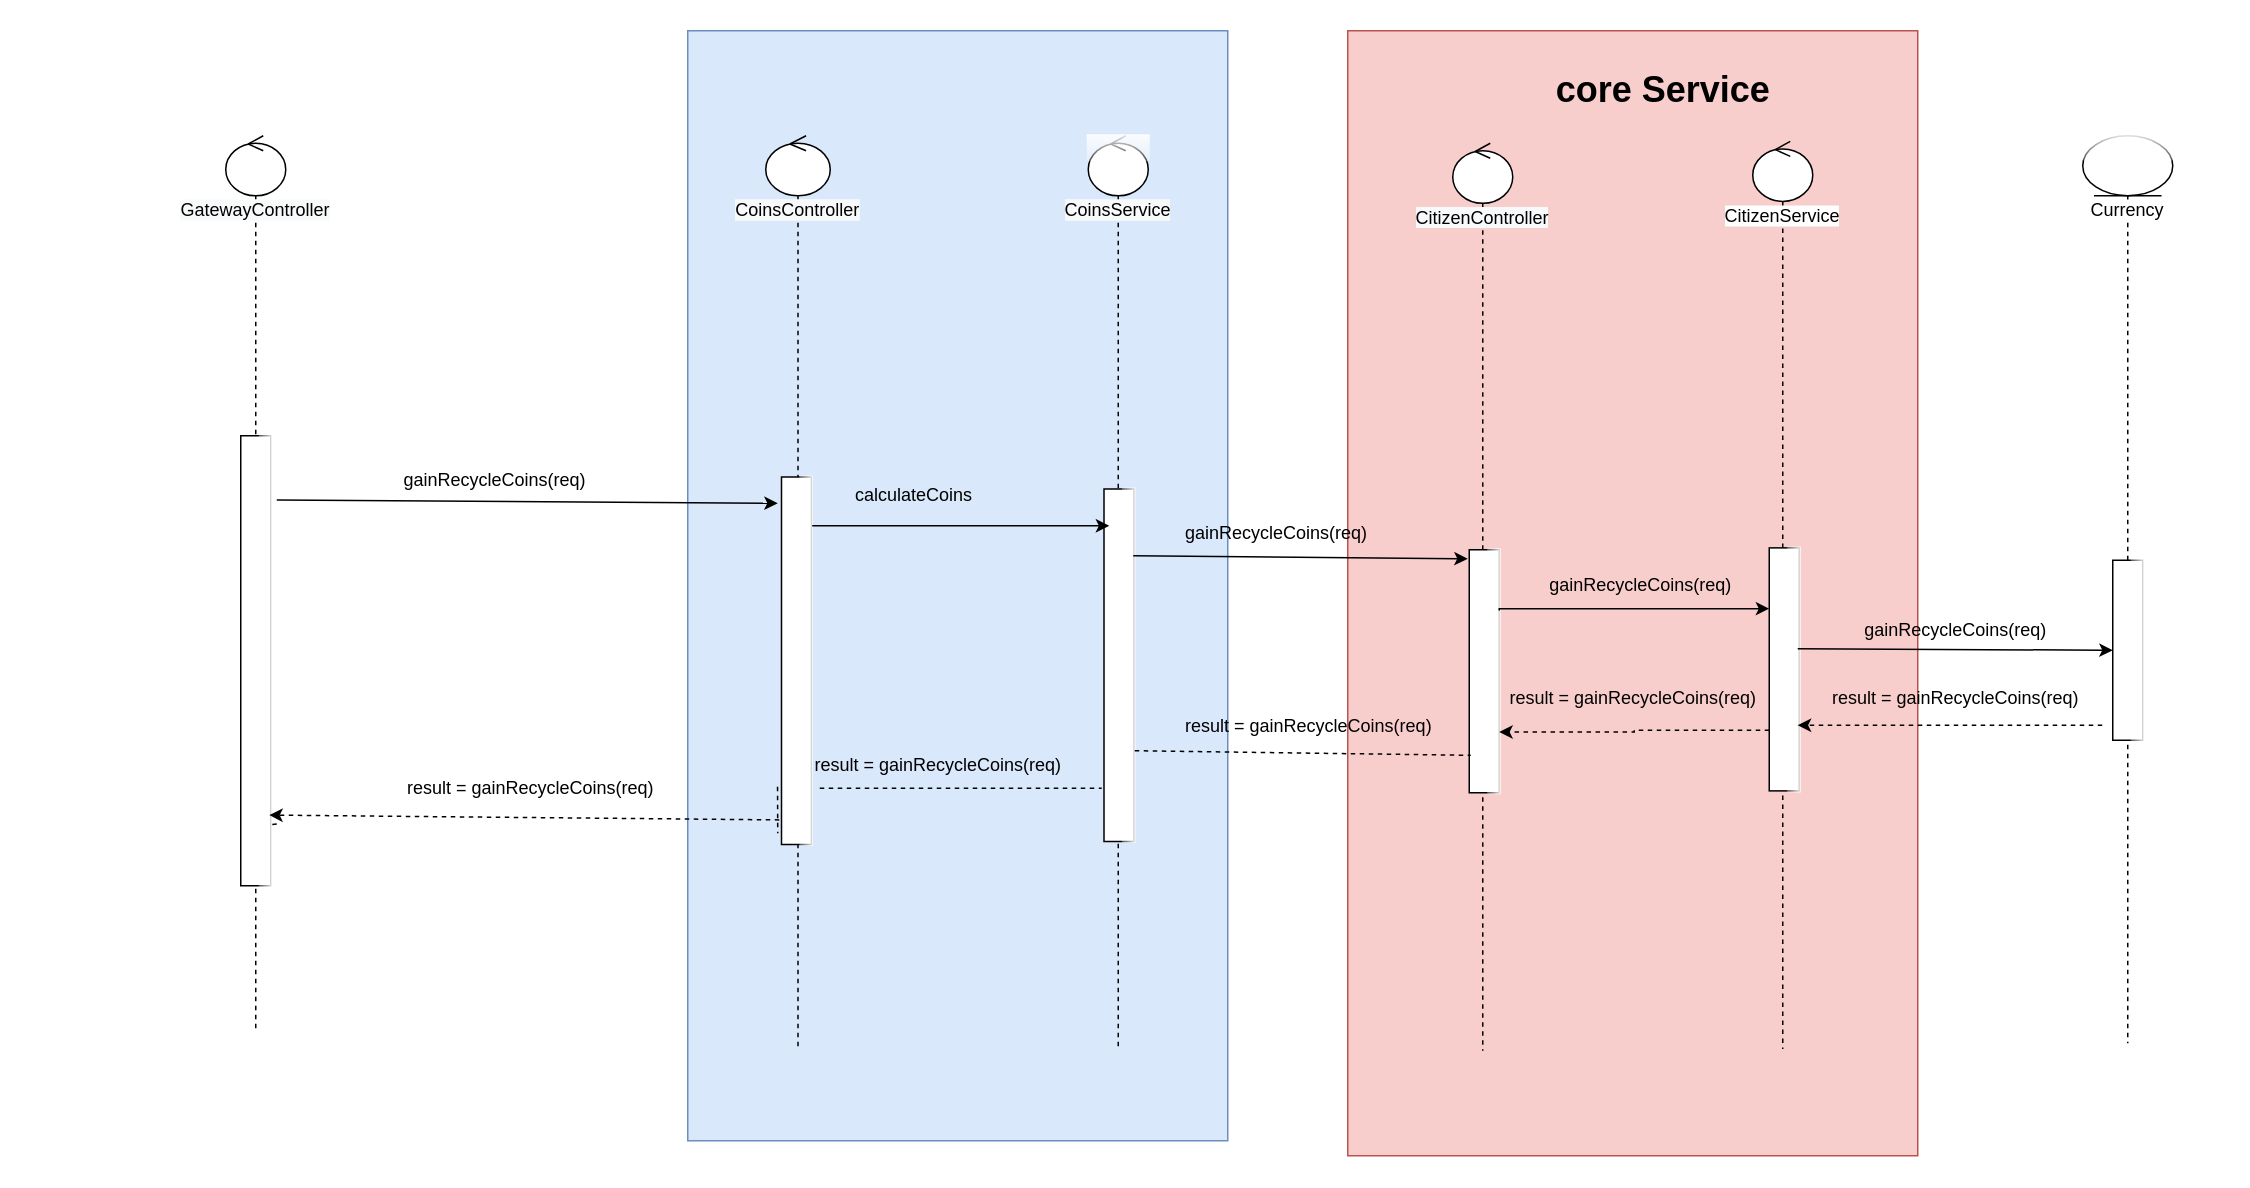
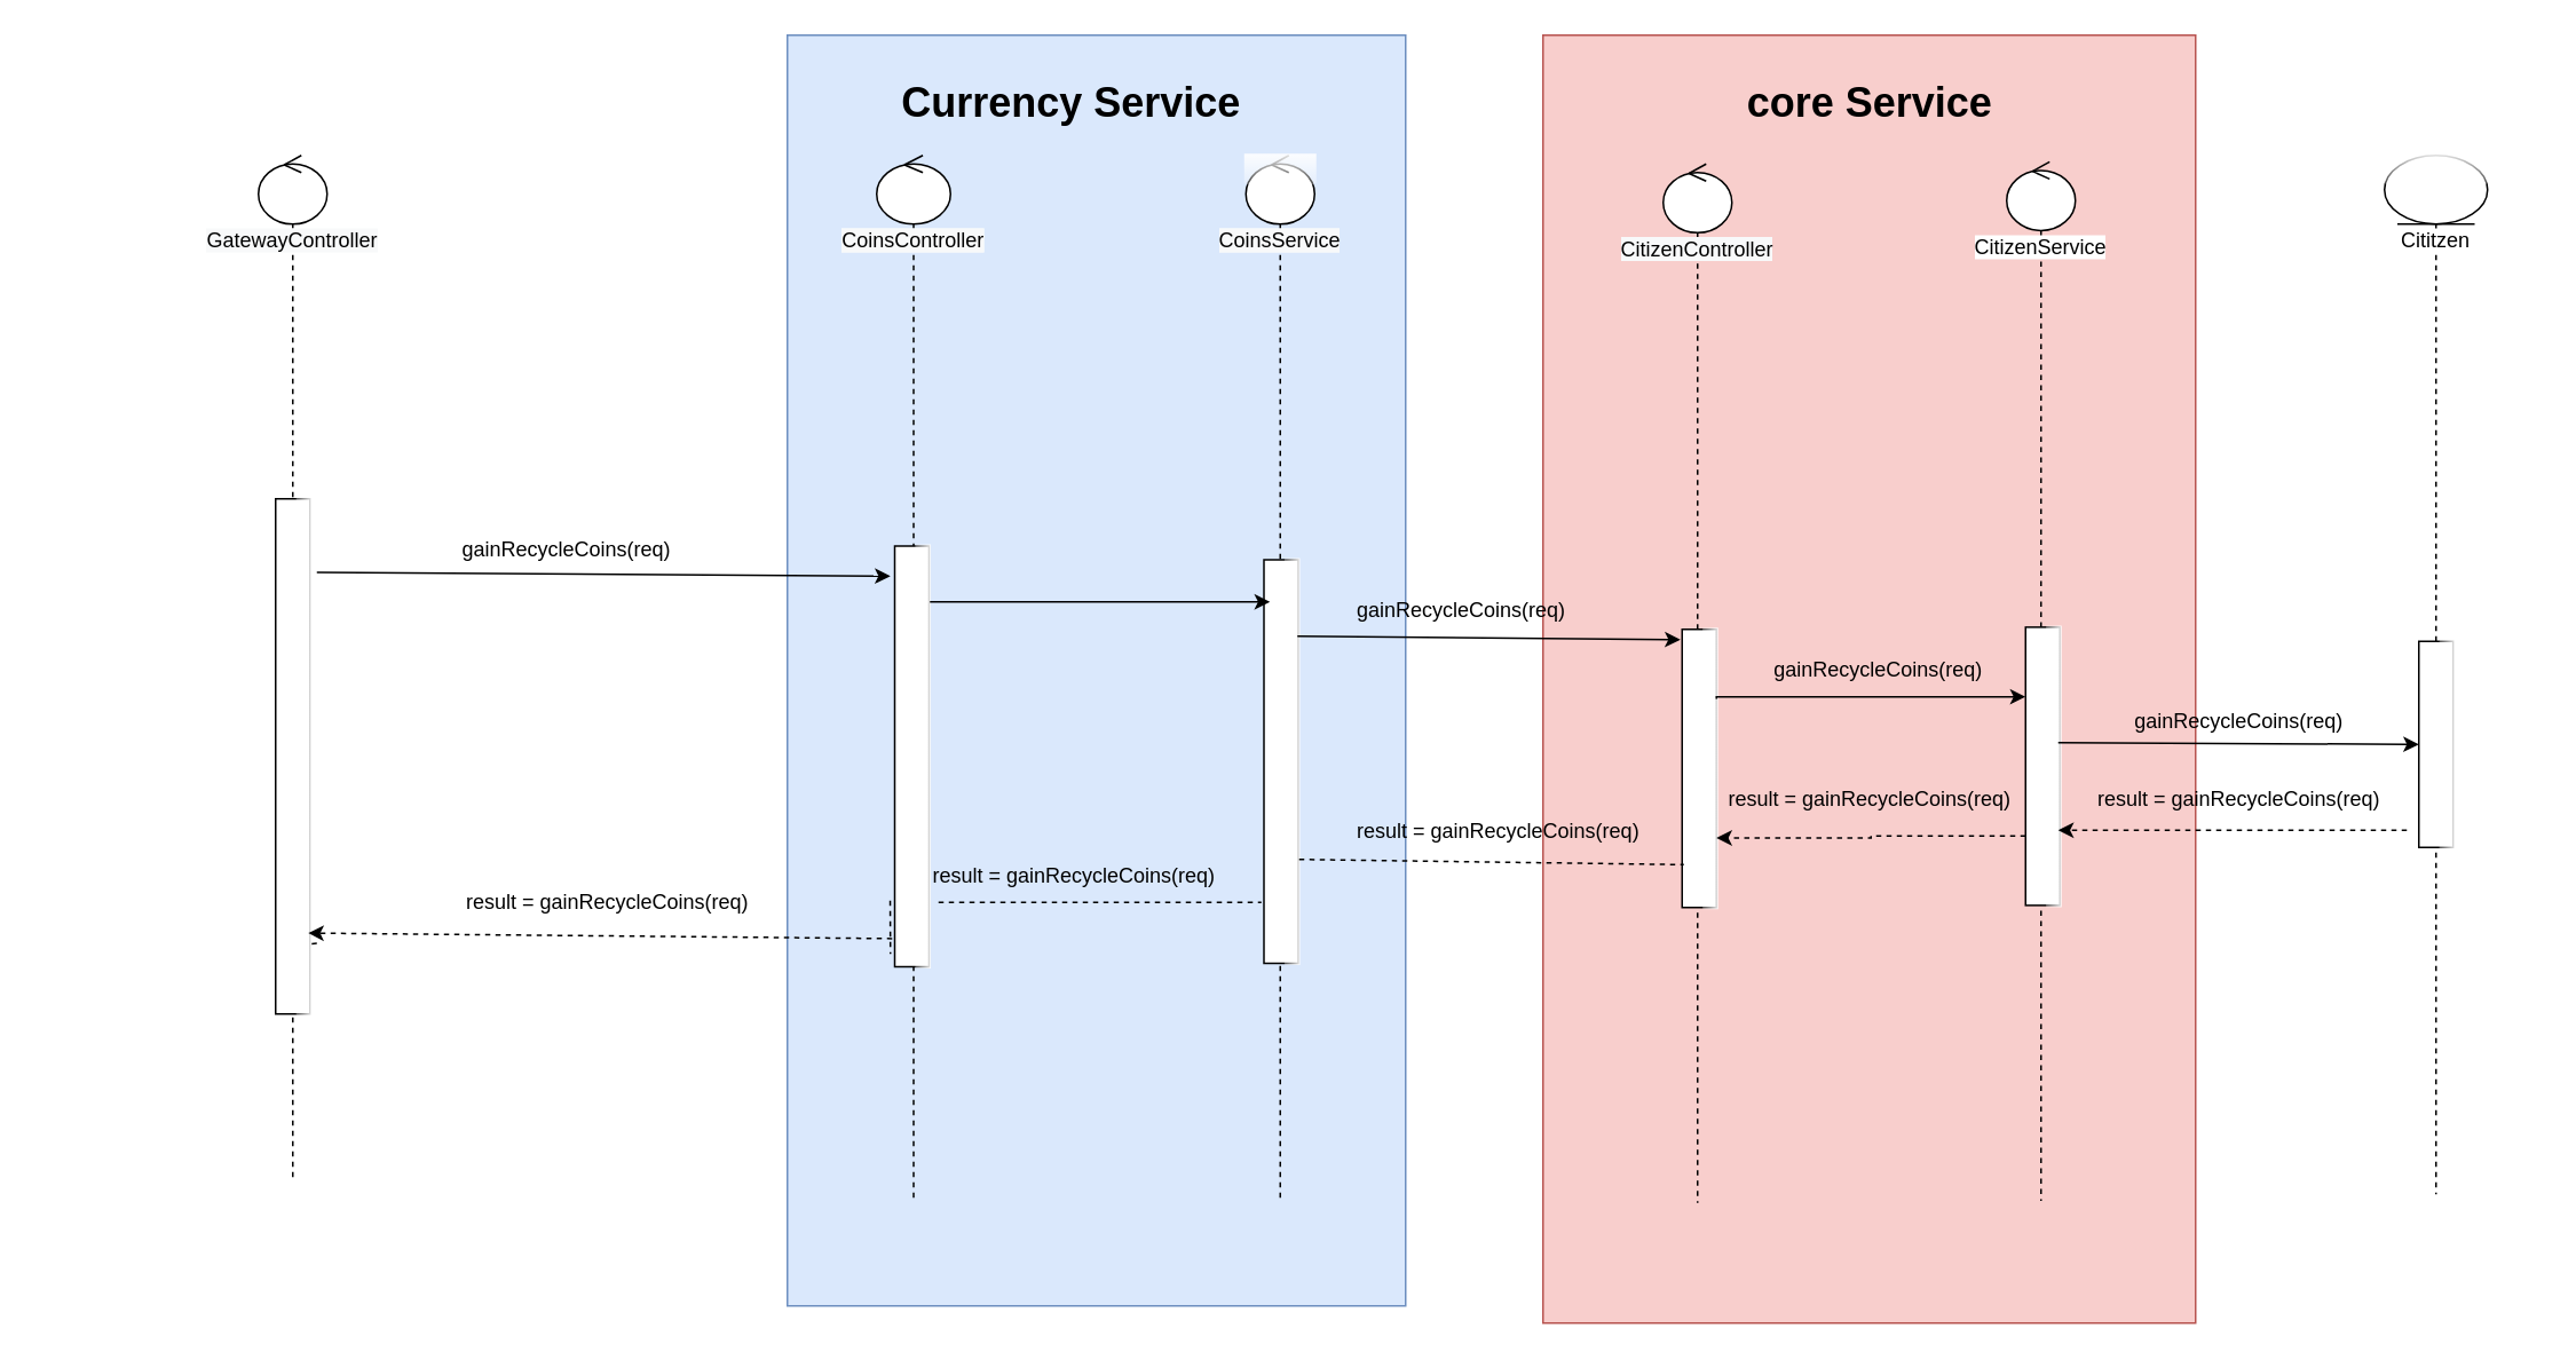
  <mxCell id="0" />
  <mxCell id="1" parent="0" />
  <mxCell id="2" value="" style="verticalLabelPosition=bottom;verticalAlign=top;html=1;shape=mxgraph.basic.rect;fillColor2=none;strokeWidth=1;size=20;indent=5;fillColor=#f8cecc;strokeColor=#b85450;" parent="1" vertex="1"><mxGeometry x="898" y="20" width="380" height="750" as="geometry" /></mxCell>
  <mxCell id="3" value="" style="verticalLabelPosition=bottom;verticalAlign=top;html=1;shape=mxgraph.basic.rect;fillColor2=none;strokeWidth=1;size=20;indent=5;fillColor=#dae8fc;strokeColor=#6c8ebf;" parent="1" vertex="1"><mxGeometry x="458" y="20" width="360" height="740" as="geometry" /></mxCell>
  <mxCell id="4" value="&lt;span style=&quot;text-align: left; background-color: rgb(248, 249, 250);&quot;&gt;GatewayController&lt;/span&gt;" style="shape=umlLifeline;participant=umlControl;perimeter=lifelinePerimeter;whiteSpace=wrap;html=1;container=1;collapsible=0;recursiveResize=0;verticalAlign=top;spacingTop=36;labelBackgroundColor=#ffffff;outlineConnect=0;" parent="1" vertex="1"><mxGeometry x="150" y="90" width="40" height="595" as="geometry" /></mxCell>
  <mxCell id="5" value="" style="rounded=0;whiteSpace=wrap;html=1;glass=1;rotation=90;" parent="4" vertex="1"><mxGeometry x="-130" y="340" width="300" height="20" as="geometry" /></mxCell>
  <mxCell id="6" value="&lt;span style=&quot;text-align: left; background-color: rgb(248, 249, 250);&quot;&gt;CoinsController&lt;/span&gt;" style="shape=umlLifeline;participant=umlControl;perimeter=lifelinePerimeter;whiteSpace=wrap;html=1;container=1;collapsible=0;recursiveResize=0;verticalAlign=top;spacingTop=36;labelBackgroundColor=#ffffff;outlineConnect=0;" parent="1" vertex="1"><mxGeometry x="510" y="90" width="43" height="610" as="geometry" /></mxCell>
  <mxCell id="7" value="" style="rounded=0;whiteSpace=wrap;html=1;glass=1;rotation=90;" parent="6" vertex="1"><mxGeometry x="-102" y="340" width="245" height="20" as="geometry" /></mxCell>
  <mxCell id="8" value="&lt;span style=&quot;text-align: left; background-color: rgb(248, 249, 250);&quot;&gt;CoinsService&lt;/span&gt;" style="shape=umlLifeline;participant=umlControl;perimeter=lifelinePerimeter;whiteSpace=wrap;html=1;container=1;collapsible=0;recursiveResize=0;verticalAlign=top;spacingTop=36;labelBackgroundColor=#ffffff;outlineConnect=0;glass=1;" parent="1" vertex="1"><mxGeometry x="725" y="90" width="40" height="610" as="geometry" /></mxCell>
  <mxCell id="9" value="" style="rounded=0;whiteSpace=wrap;html=1;glass=1;rotation=90;" parent="8" vertex="1"><mxGeometry x="-97" y="343" width="235" height="20" as="geometry" /></mxCell>
  <mxCell id="10" value="&lt;div style=&quot;text-align: left;&quot;&gt;&lt;span style=&quot;background-color: rgb(248, 249, 250);&quot;&gt;CitizenController&lt;/span&gt;&lt;/div&gt;" style="shape=umlLifeline;participant=umlControl;perimeter=lifelinePerimeter;whiteSpace=wrap;html=1;container=1;collapsible=0;recursiveResize=0;verticalAlign=top;spacingTop=36;labelBackgroundColor=#ffffff;outlineConnect=0;" parent="1" vertex="1"><mxGeometry x="968" y="95" width="40" height="605" as="geometry" /></mxCell>
  <mxCell id="11" value="" style="rounded=0;whiteSpace=wrap;html=1;glass=1;rotation=90;" parent="10" vertex="1"><mxGeometry x="-60" y="342" width="162" height="20" as="geometry" /></mxCell>
- <mxCell id="12" value="Currency" style="shape=umlLifeline;participant=umlEntity;perimeter=lifelinePerimeter;whiteSpace=wrap;html=1;container=1;collapsible=0;recursiveResize=0;verticalAlign=top;spacingTop=36;labelBackgroundColor=#ffffff;outlineConnect=0;glass=1;" parent="1" vertex="1"><mxGeometry x="1388" y="90" width="60" height="605" as="geometry" /></mxCell>
+ <mxCell id="12" value="Cititzen" style="shape=umlLifeline;participant=umlEntity;perimeter=lifelinePerimeter;whiteSpace=wrap;html=1;container=1;collapsible=0;recursiveResize=0;verticalAlign=top;spacingTop=36;labelBackgroundColor=#ffffff;outlineConnect=0;glass=1;" parent="1" vertex="1"><mxGeometry x="1388" y="90" width="60" height="605" as="geometry" /></mxCell>
  <mxCell id="13" value="" style="rounded=0;whiteSpace=wrap;html=1;glass=1;rotation=90;" parent="12" vertex="1"><mxGeometry x="-30" y="333" width="120" height="20" as="geometry" /></mxCell>
  <mxCell id="14" value="" style="endArrow=classic;html=1;exitX=0.143;exitY=-0.2;exitDx=0;exitDy=0;exitPerimeter=0;" parent="1" edge="1" source="5"><mxGeometry width="50" height="50" relative="1" as="geometry"><mxPoint x="326" y="335" as="sourcePoint" /><mxPoint x="518" y="335" as="targetPoint" /></mxGeometry></mxCell>
  <mxCell id="15" value="" style="endArrow=classic;html=1;" parent="1" edge="1"><mxGeometry width="50" height="50" relative="1" as="geometry"><mxPoint x="541" y="350" as="sourcePoint" /><mxPoint x="739" y="350" as="targetPoint" /></mxGeometry></mxCell>
  <mxCell id="16" value="" style="endArrow=classic;html=1;" parent="1" edge="1"><mxGeometry width="50" height="50" relative="1" as="geometry"><mxPoint x="755" y="370" as="sourcePoint" /><mxPoint x="978" y="372" as="targetPoint" /></mxGeometry></mxCell>
  <mxCell id="17" value="" style="endArrow=none;dashed=1;html=1;entryX=0.846;entryY=0.95;entryDx=0;entryDy=0;entryPerimeter=0;" parent="1" target="11" edge="1"><mxGeometry width="50" height="50" relative="1" as="geometry"><mxPoint x="756" y="500" as="sourcePoint" /><mxPoint x="895" y="500" as="targetPoint" /></mxGeometry></mxCell>
  <mxCell id="18" value="" style="endArrow=none;dashed=1;html=1;entryX=0.849;entryY=1.075;entryDx=0;entryDy=0;entryPerimeter=0;" parent="1" target="9" edge="1"><mxGeometry width="50" height="50" relative="1" as="geometry"><mxPoint x="546" y="525" as="sourcePoint" /><mxPoint x="683" y="525" as="targetPoint" /></mxGeometry></mxCell>
  <mxCell id="19" value="" style="endArrow=none;dashed=1;html=1;exitX=0.863;exitY=-0.2;exitDx=0;exitDy=0;exitPerimeter=0;startArrow=none;" parent="1" edge="1"><mxGeometry width="50" height="50" relative="1" as="geometry"><mxPoint x="517.86" y="524" as="sourcePoint" /><mxPoint x="518" y="555" as="targetPoint" /></mxGeometry></mxCell>
  <mxCell id="20" value="gainRecycleCoins(req)" style="text;html=1;resizable=0;points=[];autosize=1;align=left;verticalAlign=top;spacingTop=-4;" parent="1" vertex="1"><mxGeometry x="267" y="310" width="140" height="20" as="geometry" /></mxCell>
- <mxCell id="21" value="calculateCoins" style="text;html=1;resizable=0;points=[];autosize=1;align=left;verticalAlign=top;spacingTop=-4;" parent="1" vertex="1"><mxGeometry x="568" y="320" width="100" height="20" as="geometry" /></mxCell>
  <mxCell id="22" value="gainRecycleCoins(req)" style="text;html=1;resizable=0;points=[];autosize=1;align=left;verticalAlign=top;spacingTop=-4;" parent="1" vertex="1"><mxGeometry x="788" y="345" width="140" height="20" as="geometry" /></mxCell>
  <mxCell id="23" value="result =&amp;nbsp;gainRecycleCoins(req)" style="text;html=1;resizable=0;points=[];autosize=1;align=left;verticalAlign=top;spacingTop=-4;" parent="1" vertex="1"><mxGeometry x="541" y="500" width="190" height="20" as="geometry" /></mxCell>
  <mxCell id="24" value="CitizenService" style="shape=umlLifeline;participant=umlControl;perimeter=lifelinePerimeter;whiteSpace=wrap;html=1;container=1;collapsible=0;recursiveResize=0;verticalAlign=top;spacingTop=36;labelBackgroundColor=#ffffff;outlineConnect=0;" parent="1" vertex="1"><mxGeometry x="1168" y="93.75" width="40" height="605" as="geometry" /></mxCell>
  <mxCell id="25" value="" style="rounded=0;whiteSpace=wrap;html=1;glass=1;rotation=90;" parent="24" vertex="1"><mxGeometry x="-60" y="342" width="162" height="20" as="geometry" /></mxCell>
  <mxCell id="26" value="" style="endArrow=none;dashed=1;html=1;exitX=0.863;exitY=-0.2;exitDx=0;exitDy=0;exitPerimeter=0;" parent="1" source="5" edge="1"><mxGeometry width="50" height="50" relative="1" as="geometry"><mxPoint x="184" y="548.9" as="sourcePoint" /><mxPoint x="180" y="549.236" as="targetPoint" /></mxGeometry></mxCell>
  <mxCell id="27" style="edgeStyle=orthogonalEdgeStyle;rounded=0;orthogonalLoop=1;jettySize=auto;html=1;exitX=0.25;exitY=0;exitDx=0;exitDy=0;fontSize=10;entryX=0.25;entryY=1;entryDx=0;entryDy=0;" parent="1" source="11" target="25" edge="1"><mxGeometry relative="1" as="geometry"><mxPoint x="1158" y="407" as="targetPoint" /><Array as="points"><mxPoint x="999" y="405" /></Array></mxGeometry></mxCell>
  <mxCell id="28" value="&lt;span style=&quot;font-size: 12px; text-align: left;&quot;&gt;gainRecycleCoins(req)&lt;/span&gt;" style="text;html=1;align=center;verticalAlign=middle;resizable=0;points=[];autosize=1;strokeColor=none;fillColor=none;fontSize=10;" parent="1" vertex="1"><mxGeometry x="1023" y="375" width="140" height="30" as="geometry" /></mxCell>
  <mxCell id="29" value="&lt;span style=&quot;font-size: 12px; text-align: left;&quot;&gt;gainRecycleCoins(req)&lt;/span&gt;" style="text;html=1;align=center;verticalAlign=middle;resizable=0;points=[];autosize=1;strokeColor=none;fillColor=none;fontSize=10;" parent="1" vertex="1"><mxGeometry x="1233" y="405" width="140" height="30" as="geometry" /></mxCell>
  <mxCell id="30" value="" style="endArrow=classic;html=1;rounded=0;fontSize=10;entryX=0.5;entryY=1;entryDx=0;entryDy=0;" parent="1" target="13" edge="1"><mxGeometry width="50" height="50" relative="1" as="geometry"><mxPoint x="1198" y="432" as="sourcePoint" /><mxPoint x="1417.5" y="432" as="targetPoint" /></mxGeometry></mxCell>
  <mxCell id="31" style="edgeStyle=orthogonalEdgeStyle;rounded=0;orthogonalLoop=1;jettySize=auto;html=1;exitX=0.917;exitY=1.35;exitDx=0;exitDy=0;fontSize=10;exitPerimeter=0;dashed=1;" parent="1" source="13" edge="1"><mxGeometry relative="1" as="geometry"><mxPoint x="1198" y="483" as="targetPoint" /></mxGeometry></mxCell>
  <mxCell id="32" value="&lt;span style=&quot;font-size: 12px; text-align: left;&quot;&gt;result =&amp;nbsp;&lt;/span&gt;&lt;span style=&quot;font-size: 12px; text-align: left;&quot;&gt;gainRecycleCoins(req)&lt;/span&gt;" style="text;html=1;align=center;verticalAlign=middle;resizable=0;points=[];autosize=1;strokeColor=none;fillColor=none;fontSize=10;" parent="1" vertex="1"><mxGeometry x="1208" y="450" width="190" height="30" as="geometry" /></mxCell>
  <mxCell id="33" style="edgeStyle=orthogonalEdgeStyle;rounded=0;orthogonalLoop=1;jettySize=auto;html=1;exitX=0.75;exitY=1;exitDx=0;exitDy=0;entryX=0.75;entryY=0;entryDx=0;entryDy=0;dashed=1;fontSize=10;" parent="1" source="25" target="11" edge="1"><mxGeometry relative="1" as="geometry" /></mxCell>
  <mxCell id="34" value="&lt;span style=&quot;font-size: 12px; text-align: left;&quot;&gt;result =&amp;nbsp;&lt;/span&gt;&lt;span style=&quot;font-size: 12px; text-align: left;&quot;&gt;gainRecycleCoins(req)&lt;/span&gt;" style="text;html=1;align=center;verticalAlign=middle;resizable=0;points=[];autosize=1;strokeColor=none;fillColor=none;fontSize=10;" parent="1" vertex="1"><mxGeometry x="993" y="450" width="190" height="30" as="geometry" /></mxCell>
  <mxCell id="35" value="&lt;span style=&quot;font-size: 12px;&quot;&gt;result =&amp;nbsp;&lt;/span&gt;&lt;span style=&quot;font-size: 12px;&quot;&gt;gainRecycleCoins(req)&lt;/span&gt;" style="text;whiteSpace=wrap;html=1;fontSize=10;" parent="1" vertex="1"><mxGeometry x="788" y="470" width="170" height="40" as="geometry" /></mxCell>
  <mxCell id="36" value="" style="endArrow=classic;html=1;rounded=0;dashed=1;fontSize=10;exitX=0.933;exitY=1.075;exitDx=0;exitDy=0;exitPerimeter=0;entryX=0.843;entryY=0.05;entryDx=0;entryDy=0;entryPerimeter=0;" parent="1" source="7" edge="1" target="5"><mxGeometry width="50" height="50" relative="1" as="geometry"><mxPoint x="438" y="560" as="sourcePoint" /><mxPoint x="328" y="546" as="targetPoint" /></mxGeometry></mxCell>
  <mxCell id="37" value="&lt;span style=&quot;font-size: 12px; text-align: left;&quot;&gt;result =&amp;nbsp;&lt;/span&gt;&lt;span style=&quot;font-size: 12px; text-align: left;&quot;&gt;gainRecycleCoins(req)&lt;/span&gt;" style="text;html=1;align=center;verticalAlign=middle;resizable=0;points=[];autosize=1;strokeColor=none;fillColor=none;fontSize=9;" parent="1" vertex="1"><mxGeometry x="258" y="510" width="190" height="30" as="geometry" /></mxCell>
- <mxCell id="39" value="core Service" style="text;strokeColor=none;fillColor=none;html=1;fontSize=24;fontStyle=1;verticalAlign=middle;align=center;" parent="1" vertex="1"><mxGeometry x="1018" y="40" width="180" height="40" as="geometry" /></mxCell>
+ <mxCell id="38" value="Currency Service" style="text;strokeColor=none;fillColor=none;html=1;fontSize=24;fontStyle=1;verticalAlign=middle;align=center;" parent="1" vertex="1"><mxGeometry x="498" y="40" width="250" height="40" as="geometry" /></mxCell>
+ <mxCell id="39" value="core Service" style="text;strokeColor=none;fillColor=none;html=1;fontSize=24;fontStyle=1;verticalAlign=middle;align=center;" parent="1" vertex="1"><mxGeometry x="998" y="40" width="180" height="40" as="geometry" /></mxCell>
